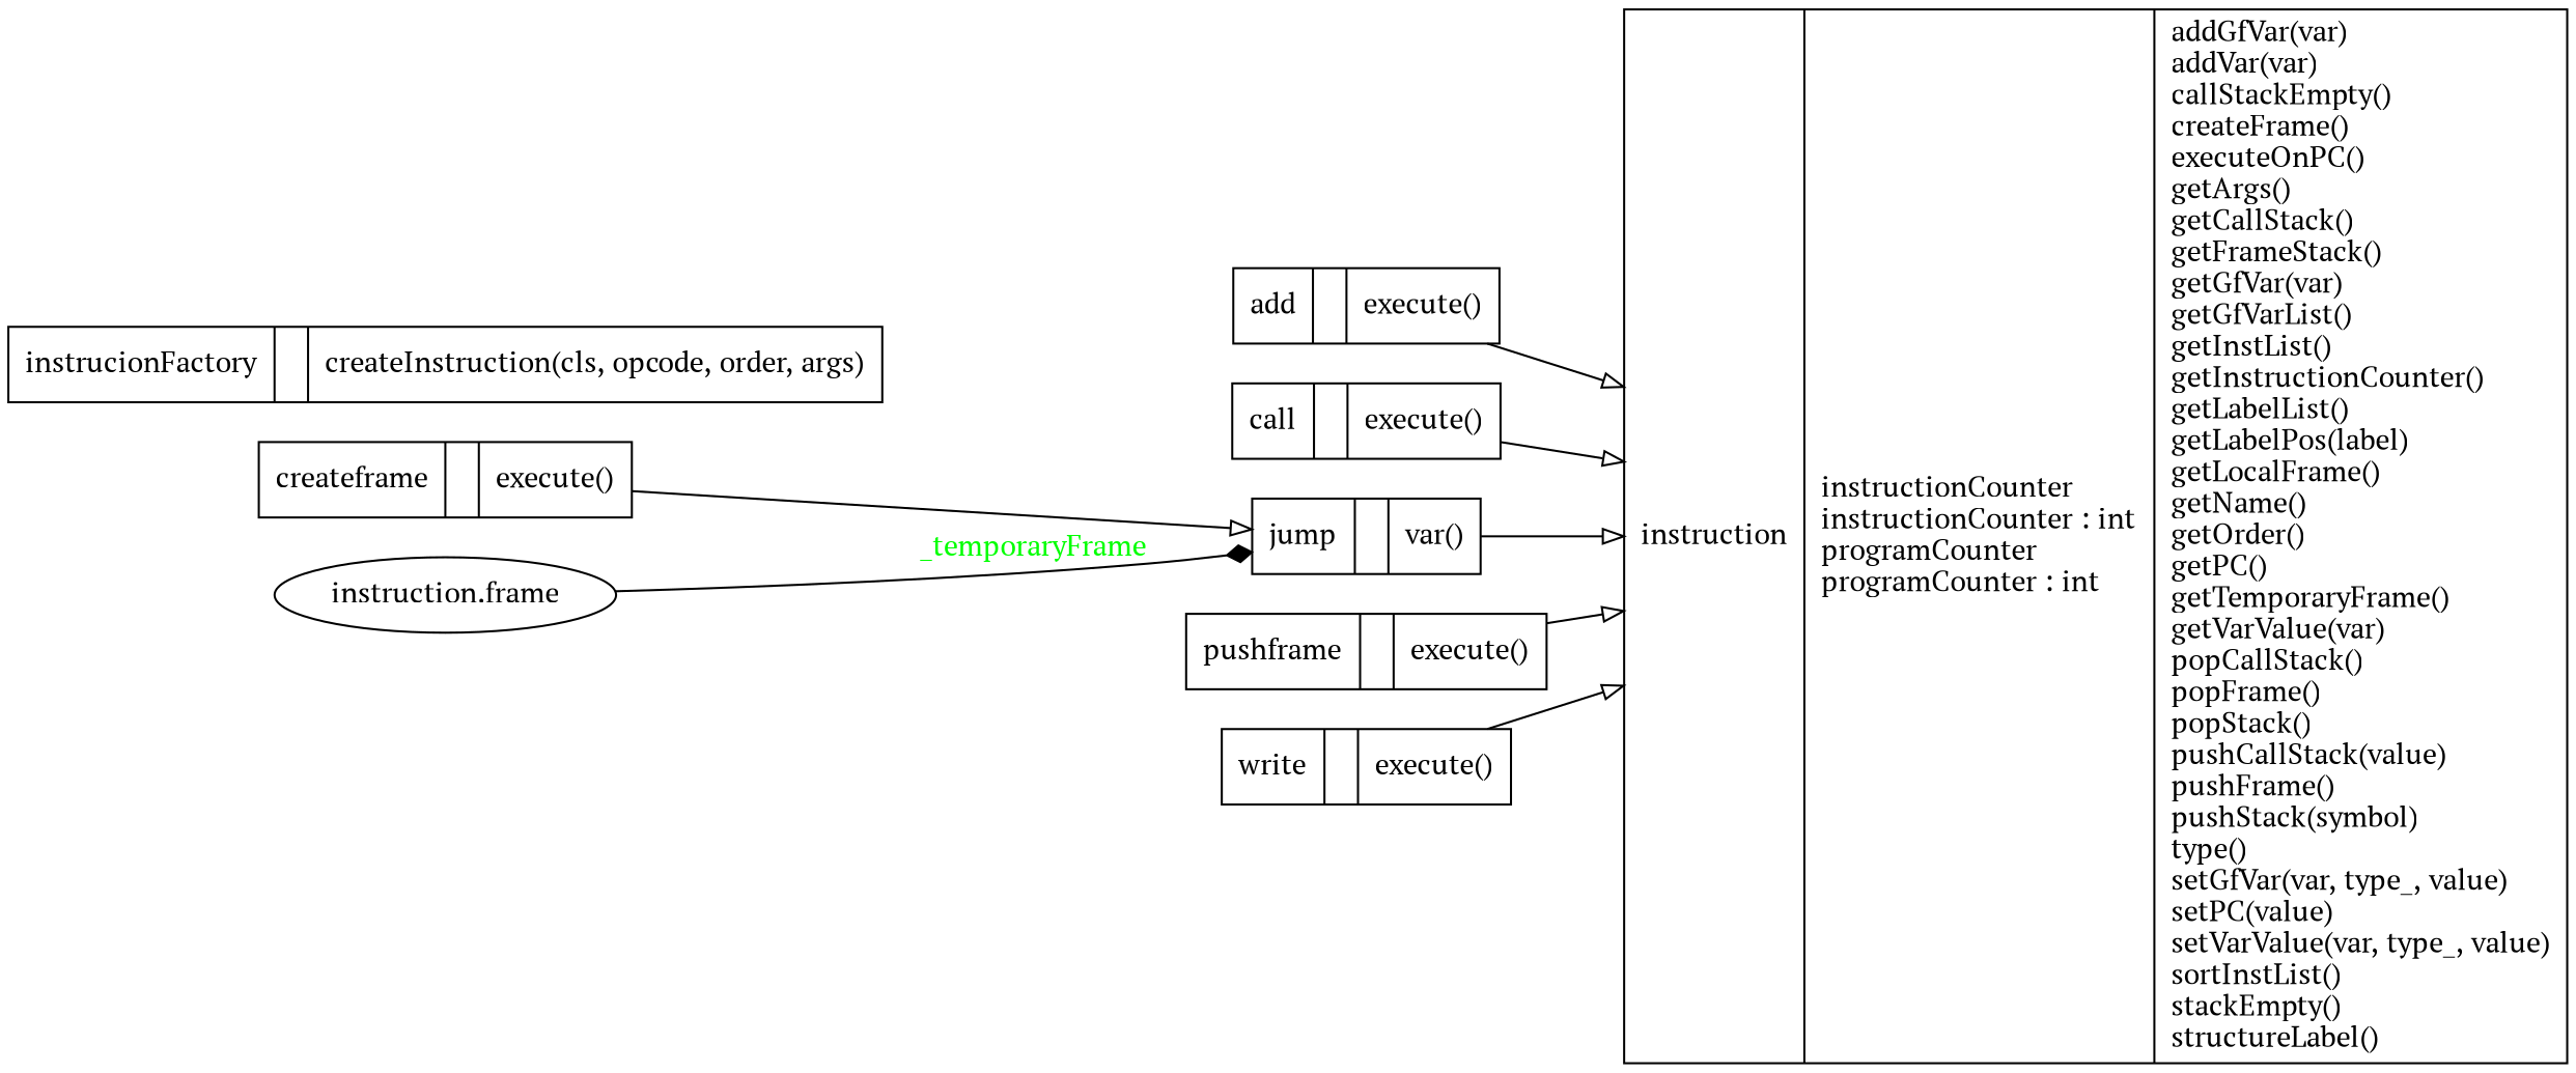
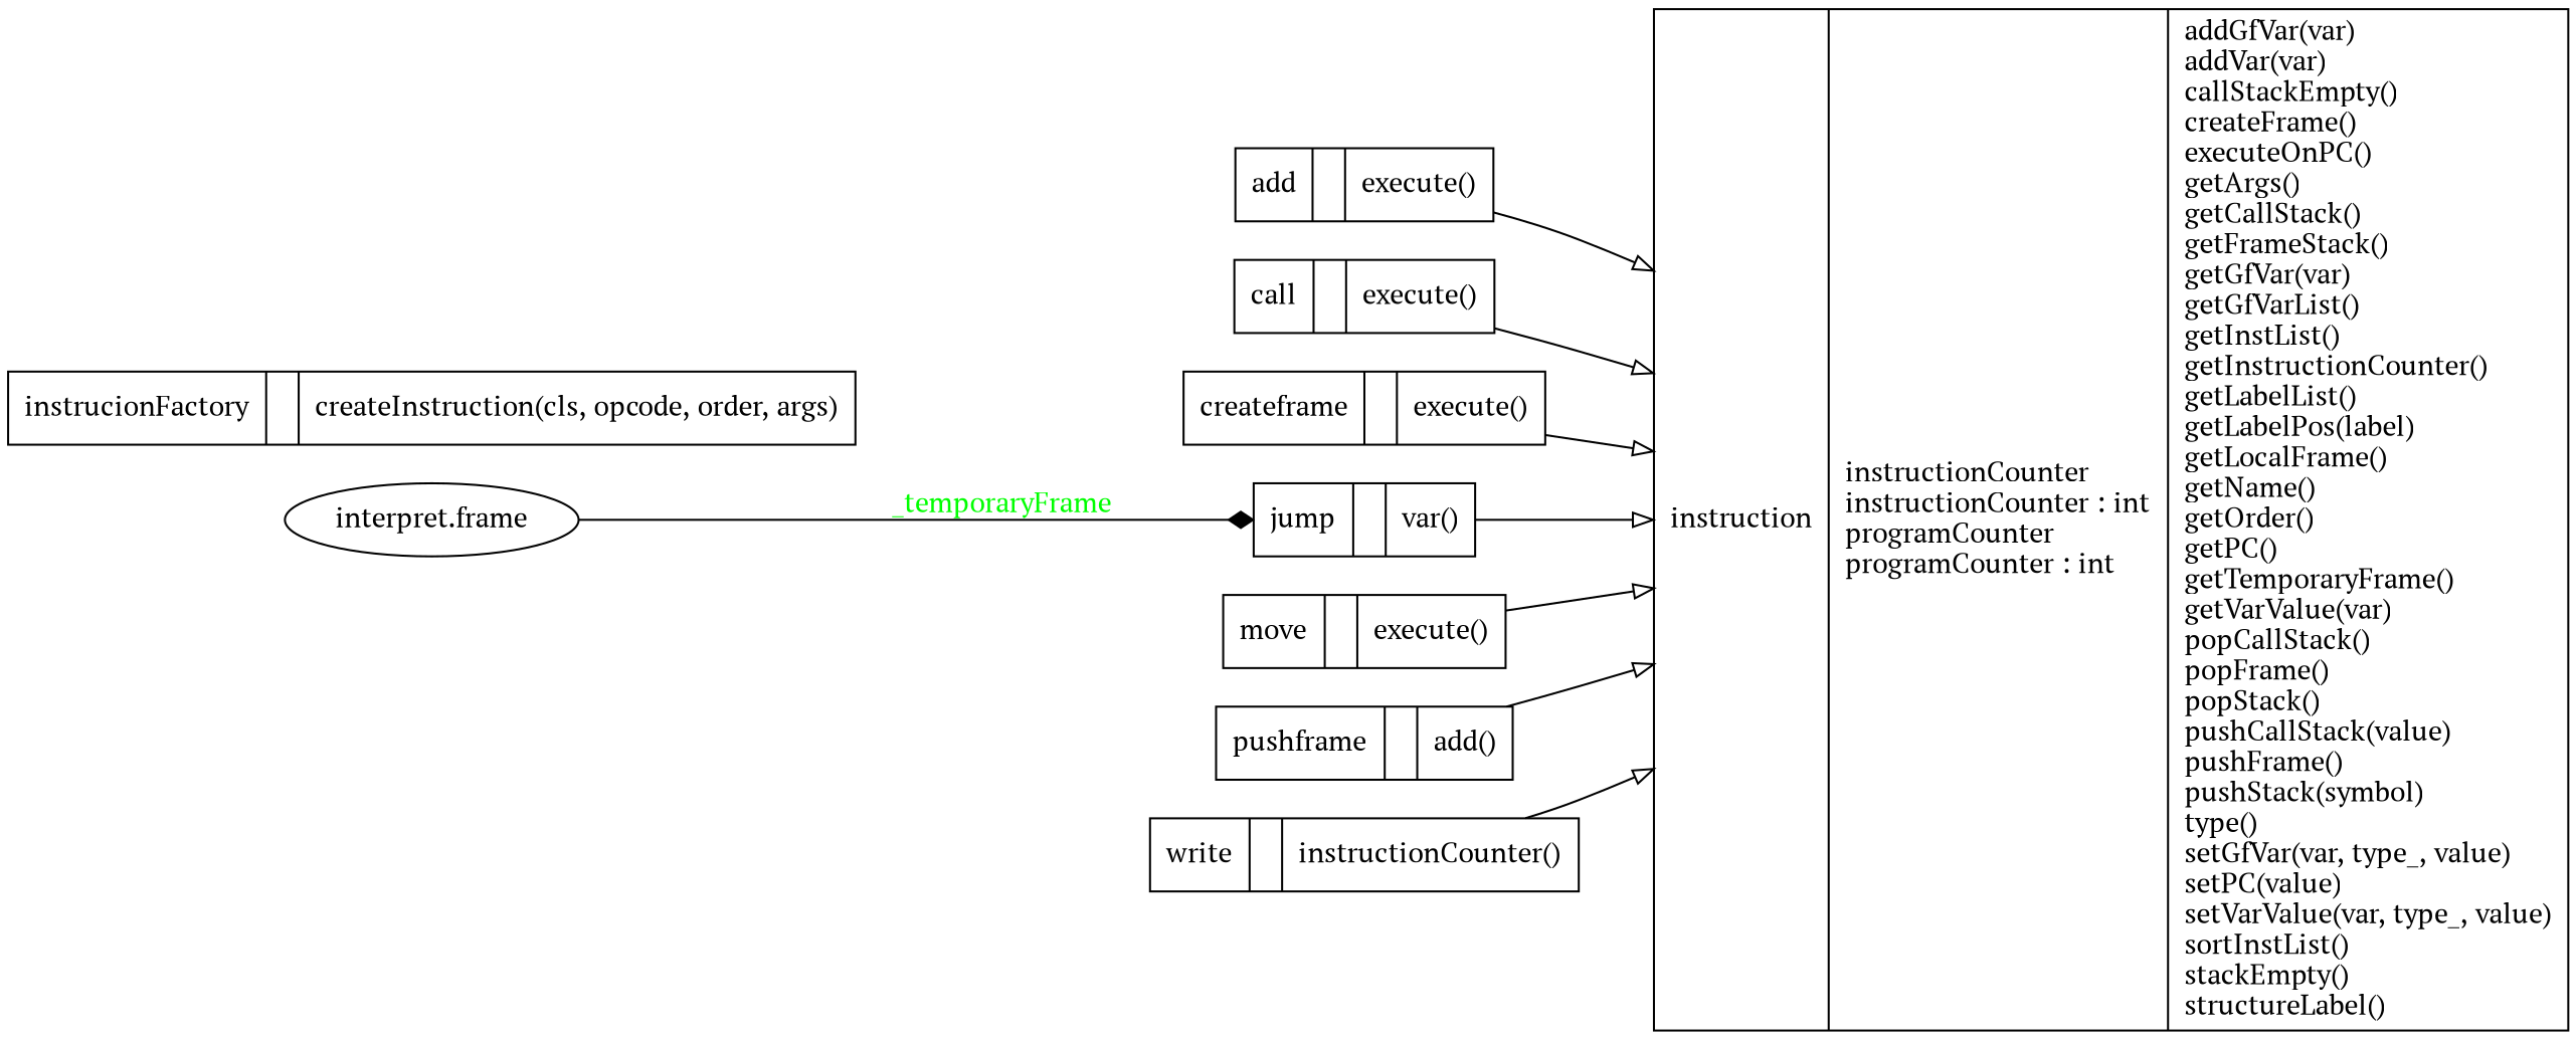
  digraph {
    fontname="PT Serif"
    rankdir=LR
    node [color=black fontcolor=black fontname="PT Serif" shape=record style=solid]
    edge [arrowhead=empty arrowtail=none fontname="PT Serif"]
    n1 [label="{add|\l|execute()\l}"]
    n2 [label="{instruction|instructionCounter\linstructionCounter : int\lprogramCounter\lprogramCounter : int\l|addGfVar(var)\laddVar(var)\lcallStackEmpty()\lcreateFrame()\lexecuteOnPC()\lgetArgs()\lgetCallStack()\lgetFrameStack()\lgetGfVar(var)\lgetGfVarList()\lgetInstList()\lgetInstructionCounter()\lgetLabelList()\lgetLabelPos(label)\lgetLocalFrame()\lgetName()\lgetOrder()\lgetPC()\lgetTemporaryFrame()\lgetVarValue(var)\lpopCallStack()\lpopFrame()\lpopStack()\lpushCallStack(value)\lpushFrame()\lpushStack(symbol)\ltype()\lsetGfVar(var, type_, value)\lsetPC(value)\lsetVarValue(var, type_, value)\lsortInstList()\lstackEmpty()\lstructureLabel()\l}"]
    n3 [label="{call|\l|execute()\l}"]
    n4 [label="{createframe|\l|execute()\l}"]
    n5 [label="{instrucionFactory|\l|createInstruction(cls, opcode, order, args)\l}"]
    n6 [label="{jump|\l|var()\l}"]
-   n8 [label="{pushframe|\l|execute()\l}"]
-   n9 [label="{write|\l|execute()\l}"]
-   "interpret.frame" [label="instruction.frame" color="" fontcolor="" shape="" style=""]
+   n7 [label="{move|\l|execute()\l}"]
+   n8 [label="{pushframe|\l|add()\l}"]
+   n9 [label="{write|\l|instructionCounter()\l}"]
+   "interpret.frame" [color="" fontcolor="" shape="" style=""]
    n1 -> n2
    n3 -> n2
-   n4 -> n6
+   n4 -> n2
    n6 -> n2
+   n7 -> n2
    n8 -> n2
    n9 -> n2
    "interpret.frame" -> n6 [arrowhead=diamond fontcolor=green label=_temporaryFrame style=solid]
  }
